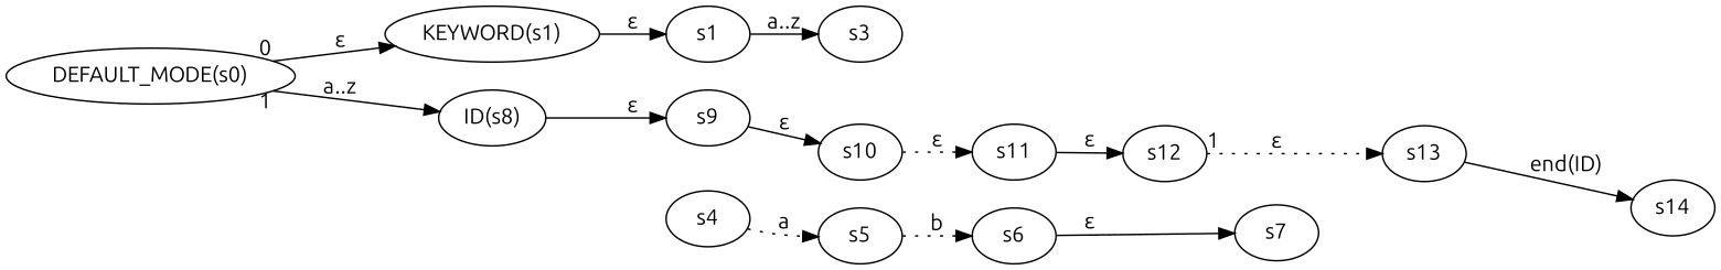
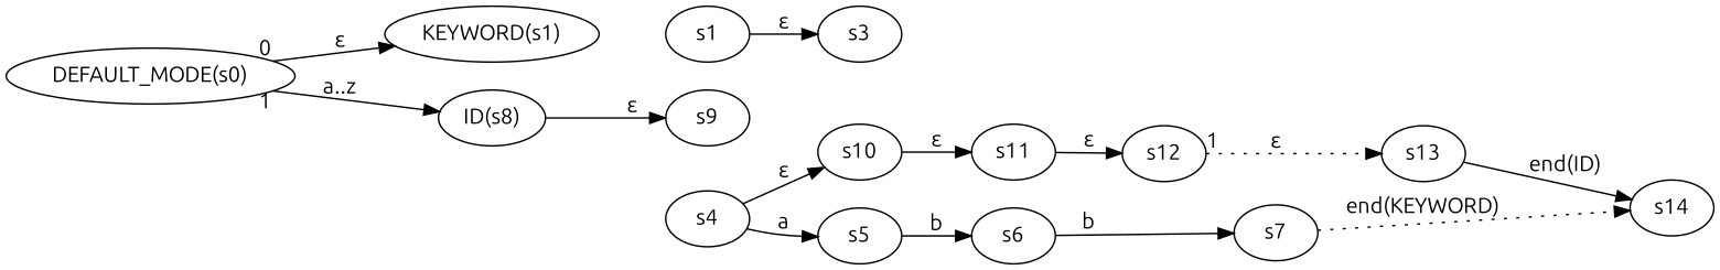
  digraph {
    fontname=Ubuntu
    rankdir=LR
    node [fontname=Ubuntu]
    edge [fontname=Ubuntu]
    "DEFAULT_MODE(s0)"
    "KEYWORD(s1)"
    "ID(s8)"
    n4 [label=s1]
    s9
    s3
    s4
    s5
    s6
    s7
    s14
    s10
    s11
    s12
    s13
    "DEFAULT_MODE(s0)" -> "KEYWORD(s1)" [label="ε" taillabel=0]
    "DEFAULT_MODE(s0)" -> "ID(s8)" [label="a..z" taillabel=1]
-   "KEYWORD(s1)" -> n4 [label="ε"]
    "ID(s8)" -> s9 [label="ε"]
-   n4 -> s3 [label="a..z"]
-   s9 -> s10 [label="ε"]
-   s4 -> s5 [label=a style=dotted]
-   s5 -> s6 [label=b style=dotted]
-   s6 -> s7 [label="ε"]
-   s10 -> s11 [label="ε" style=dotted]
+   n4 -> s3 [label="ε"]
+   s4 -> s10 [label="ε"]
+   s4 -> s5 [label=a]
+   s5 -> s6 [label=b]
+   s6 -> s7 [label=b]
+   s7 -> s14 [label="end(KEYWORD)" style=dotted]
+   s10 -> s11 [label="ε"]
    s11 -> s12 [label="ε"]
    s12 -> s13 [label="ε" style=dotted taillabel=1]
    s13 -> s14 [label="end(ID)" style=solid]
  }
